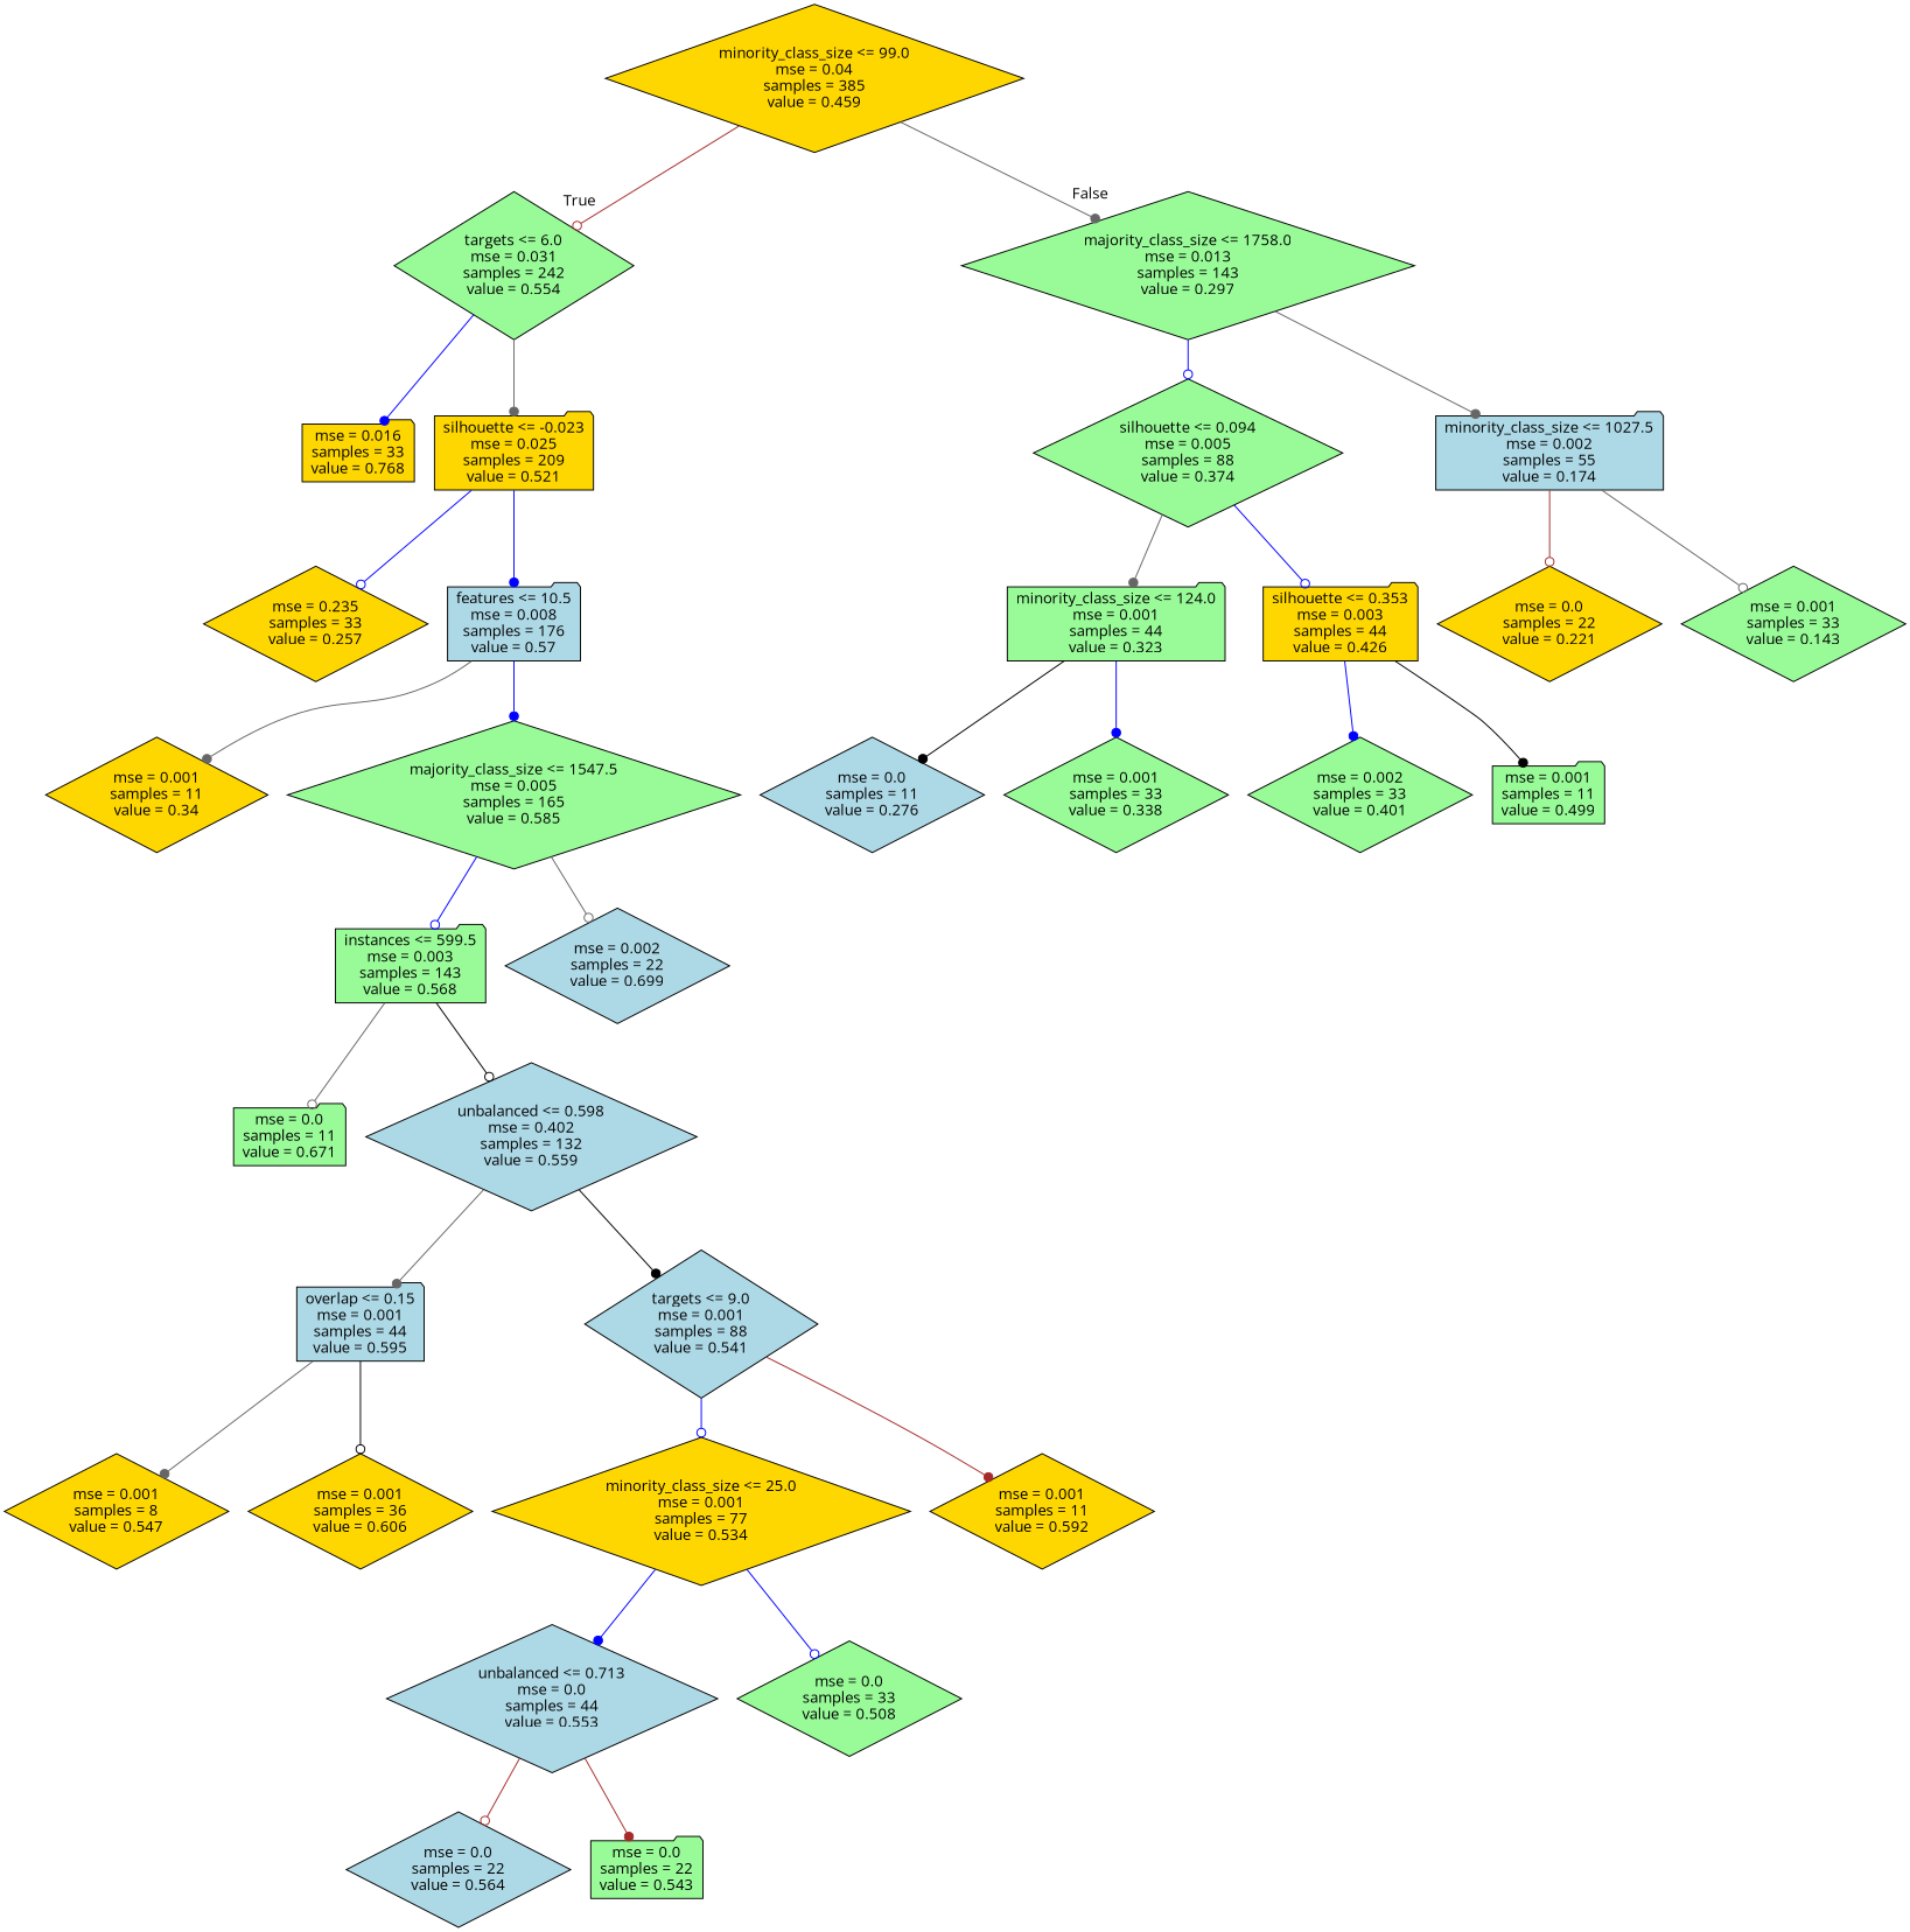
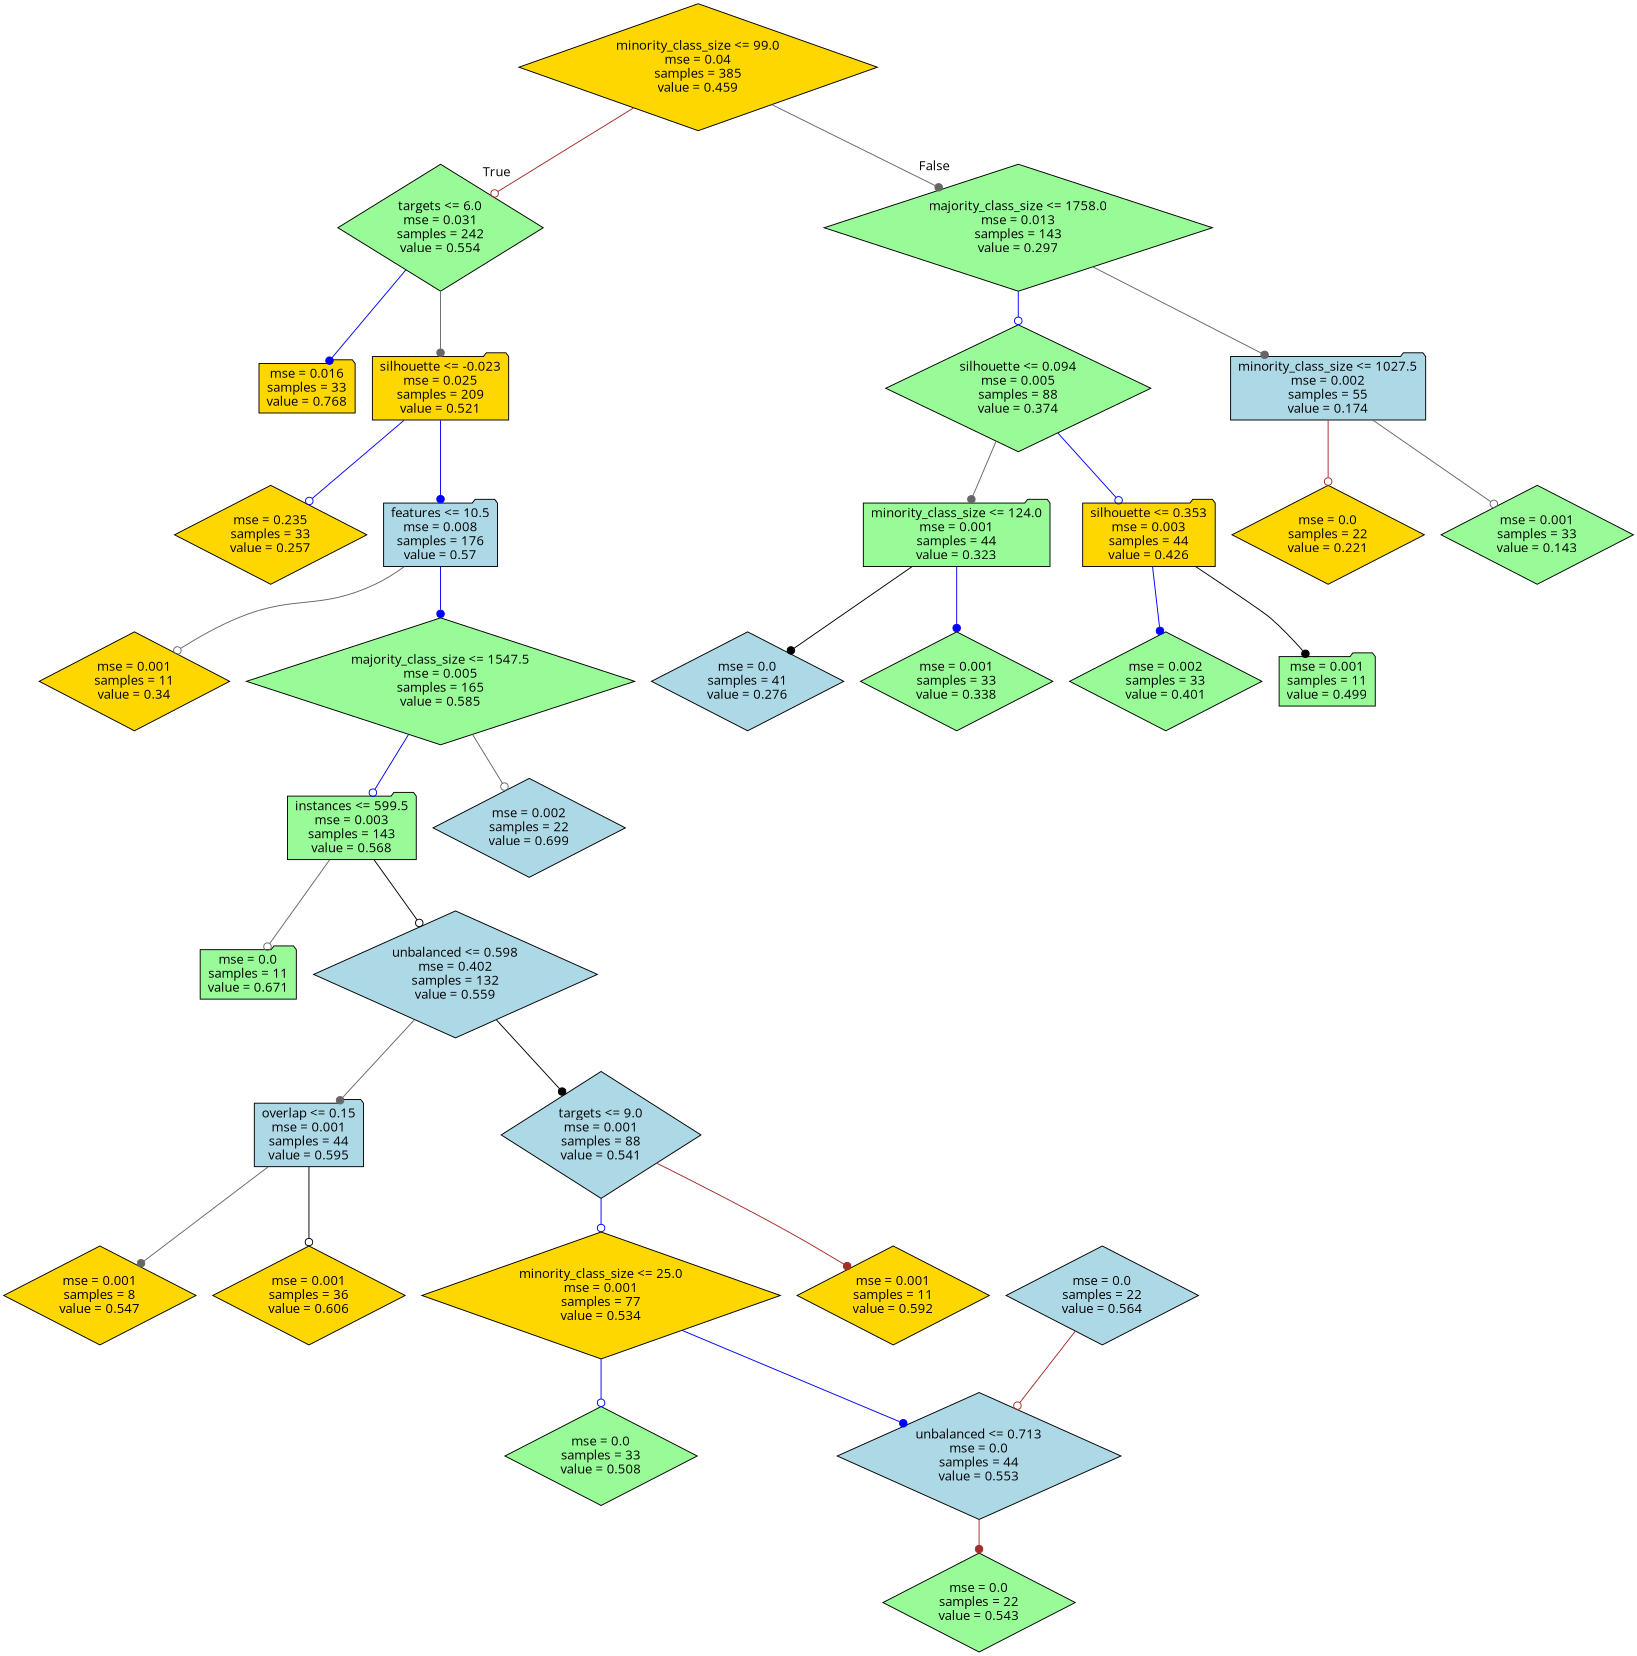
  digraph {
    fontname="Open Sans"
    node [fillcolor=palegreen fontname="Open Sans" shape=diamond style=filled]
    edge [arrowhead=dot color=blue fontname="Open Sans"]
    n1 [fillcolor=gold label="minority_class_size <= 99.0\nmse = 0.04\nsamples = 385\nvalue = 0.459"]
    n2 [label="targets <= 6.0\nmse = 0.031\nsamples = 242\nvalue = 0.554"]
    n3 [label="majority_class_size <= 1758.0\nmse = 0.013\nsamples = 143\nvalue = 0.297"]
    n4 [fillcolor=gold label="mse = 0.016\nsamples = 33\nvalue = 0.768" shape=folder]
    n5 [fillcolor=gold label="silhouette <= -0.023\nmse = 0.025\nsamples = 209\nvalue = 0.521" shape=folder]
    n6 [label="silhouette <= 0.094\nmse = 0.005\nsamples = 88\nvalue = 0.374"]
    n7 [fillcolor=lightblue label="minority_class_size <= 1027.5\nmse = 0.002\nsamples = 55\nvalue = 0.174" shape=folder]
    n8 [fillcolor=gold label="mse = 0.235\nsamples = 33\nvalue = 0.257"]
    n9 [fillcolor=lightblue label="features <= 10.5\nmse = 0.008\nsamples = 176\nvalue = 0.57" shape=folder]
    n10 [fillcolor=gold label="mse = 0.001\nsamples = 11\nvalue = 0.34"]
    n11 [label="majority_class_size <= 1547.5\nmse = 0.005\nsamples = 165\nvalue = 0.585"]
    n12 [label="instances <= 599.5\nmse = 0.003\nsamples = 143\nvalue = 0.568" shape=folder]
    n13 [fillcolor=lightblue label="mse = 0.002\nsamples = 22\nvalue = 0.699"]
    n14 [label="mse = 0.0\nsamples = 11\nvalue = 0.671" shape=folder]
    n15 [fillcolor=lightblue label="unbalanced <= 0.598\nmse = 0.402\nsamples = 132\nvalue = 0.559"]
    n16 [fillcolor=lightblue label="overlap <= 0.15\nmse = 0.001\nsamples = 44\nvalue = 0.595" shape=folder]
    n17 [fillcolor=lightblue label="targets <= 9.0\nmse = 0.001\nsamples = 88\nvalue = 0.541"]
    n18 [fillcolor=gold label="mse = 0.001\nsamples = 8\nvalue = 0.547"]
    n19 [fillcolor=gold label="mse = 0.001\nsamples = 36\nvalue = 0.606"]
    n20 [fillcolor=gold label="minority_class_size <= 25.0\nmse = 0.001\nsamples = 77\nvalue = 0.534"]
    n21 [fillcolor=gold label="mse = 0.001\nsamples = 11\nvalue = 0.592"]
    n22 [fillcolor=lightblue label="unbalanced <= 0.713\nmse = 0.0\nsamples = 44\nvalue = 0.553"]
    n23 [label="mse = 0.0\nsamples = 33\nvalue = 0.508"]
    n24 [fillcolor=lightblue label="mse = 0.0\nsamples = 22\nvalue = 0.564"]
-   n25 [label="mse = 0.0\nsamples = 22\nvalue = 0.543" shape=folder]
+   n25 [label="mse = 0.0\nsamples = 22\nvalue = 0.543"]
    n26 [label="minority_class_size <= 124.0\nmse = 0.001\nsamples = 44\nvalue = 0.323" shape=folder]
    n27 [fillcolor=gold label="silhouette <= 0.353\nmse = 0.003\nsamples = 44\nvalue = 0.426" shape=folder]
    n28 [fillcolor=gold label="mse = 0.0\nsamples = 22\nvalue = 0.221"]
    n29 [label="mse = 0.001\nsamples = 33\nvalue = 0.143"]
-   n30 [fillcolor=lightblue label="mse = 0.0\nsamples = 11\nvalue = 0.276"]
+   n30 [fillcolor=lightblue label="mse = 0.0\nsamples = 41\nvalue = 0.276"]
    n31 [label="mse = 0.001\nsamples = 33\nvalue = 0.338"]
    n32 [label="mse = 0.002\nsamples = 33\nvalue = 0.401"]
    n33 [label="mse = 0.001\nsamples = 11\nvalue = 0.499" shape=folder]
    n1 -> n2 [arrowhead=odot color=brown headlabel=True labelangle=45 labeldistance=2.5]
    n1 -> n3 [color=gray40 headlabel=False labelangle=-45 labeldistance=2.5]
    n2 -> n4
    n2 -> n5 [color=gray40]
    n3 -> n6 [arrowhead=odot]
    n3 -> n7 [color=gray40]
    n5 -> n8 [arrowhead=odot]
    n5 -> n9
    n6 -> n26 [color=gray40]
    n6 -> n27 [arrowhead=odot]
    n7 -> n28 [arrowhead=odot color=brown]
    n7 -> n29 [arrowhead=odot color=gray40]
-   n9 -> n10 [color=gray40]
+   n9 -> n10 [arrowhead=odot color=gray40]
    n9 -> n11
    n11 -> n12 [arrowhead=odot]
    n11 -> n13 [arrowhead=odot color=gray40]
    n12 -> n14 [arrowhead=odot color=gray40]
    n12 -> n15 [arrowhead=odot color=black]
    n15 -> n16 [color=gray40]
    n15 -> n17 [color=black]
    n16 -> n18 [color=gray40]
    n16 -> n19 [arrowhead=odot color=black]
    n17 -> n20 [arrowhead=odot]
    n17 -> n21 [color=brown]
    n20 -> n22
    n20 -> n23 [arrowhead=odot]
-   n22 -> n24 [arrowhead=odot color=brown]
+   n24 -> n22 [arrowhead=odot color=brown]
    n22 -> n25 [color=brown]
    n26 -> n30 [color=black]
    n26 -> n31
    n27 -> n32
    n27 -> n33 [color=black]
  }
